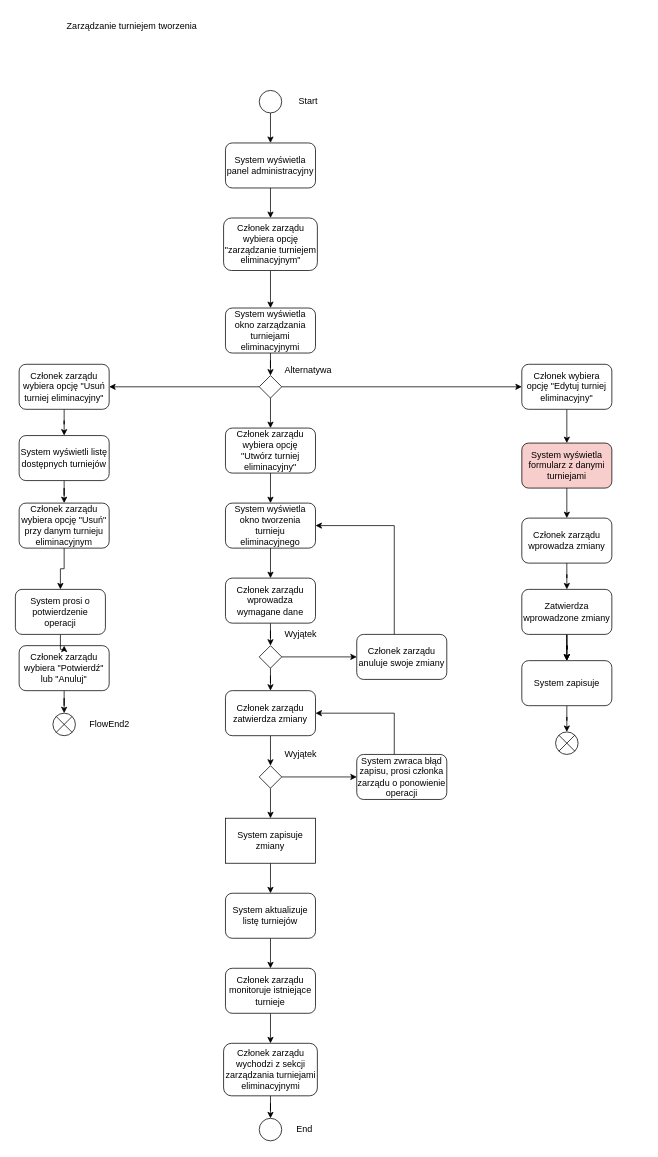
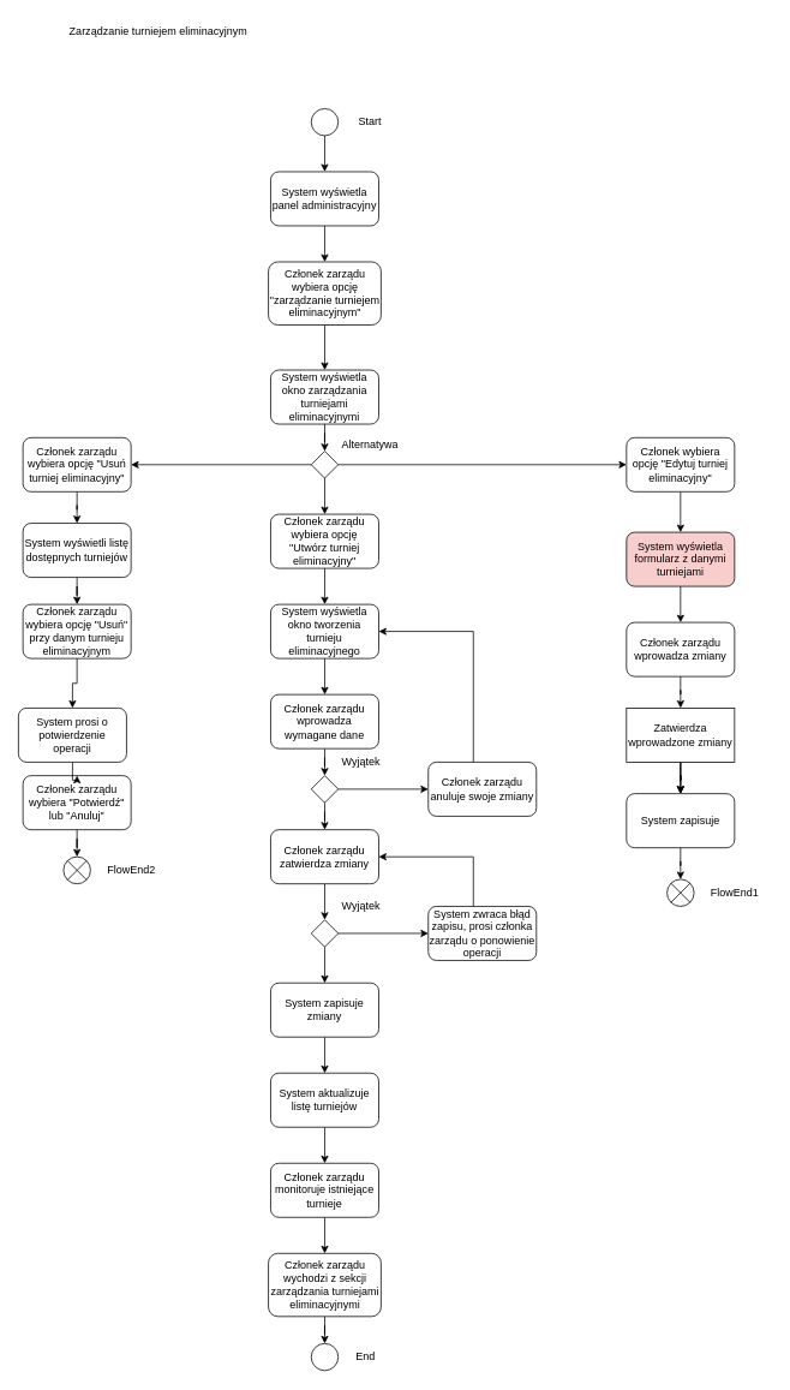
  <mxCell id="0" />
  <mxCell id="1" parent="0" />
- <mxCell id="2" value="Zarządzanie turniejem tworzenia" style="text;html=1;align=center;verticalAlign=middle;resizable=0;points=[];autosize=1;strokeColor=none;fillColor=none;" vertex="1" parent="1"><mxGeometry x="65" y="20" width="220" height="30" as="geometry" /></mxCell>
+ <mxCell id="2" value="Zarządzanie turniejem eliminacyjnym" style="text;html=1;align=center;verticalAlign=middle;resizable=0;points=[];autosize=1;strokeColor=none;fillColor=none;" vertex="1" parent="1"><mxGeometry x="65" y="20" width="220" height="30" as="geometry" /></mxCell>
  <mxCell id="3" value="" style="edgeStyle=orthogonalEdgeStyle;rounded=0;orthogonalLoop=1;jettySize=auto;html=1;" edge="1" parent="1" source="4" target="7"><mxGeometry relative="1" as="geometry" /></mxCell>
  <mxCell id="4" value="" style="ellipse;whiteSpace=wrap;html=1;" vertex="1" parent="1"><mxGeometry x="345" y="120" width="30" height="30" as="geometry" /></mxCell>
  <mxCell id="5" value="Start" style="text;html=1;align=center;verticalAlign=middle;resizable=0;points=[];autosize=1;strokeColor=none;fillColor=none;" vertex="1" parent="1"><mxGeometry x="385" y="120" width="50" height="30" as="geometry" /></mxCell>
  <mxCell id="6" value="" style="edgeStyle=orthogonalEdgeStyle;rounded=0;orthogonalLoop=1;jettySize=auto;html=1;" edge="1" parent="1" source="7" target="11"><mxGeometry relative="1" as="geometry" /></mxCell>
  <mxCell id="7" value="System wyświetla panel administracyjny" style="rounded=1;whiteSpace=wrap;html=1;" vertex="1" parent="1"><mxGeometry x="300" y="190" width="120" height="60" as="geometry" /></mxCell>
  <mxCell id="8" value="" style="edgeStyle=orthogonalEdgeStyle;rounded=0;orthogonalLoop=1;jettySize=auto;html=1;" edge="1" parent="1" source="9" target="19"><mxGeometry relative="1" as="geometry" /></mxCell>
  <mxCell id="9" value="System wyświetla okno zarządzania turniejami eliminacyjnymi" style="rounded=1;whiteSpace=wrap;html=1;" vertex="1" parent="1"><mxGeometry x="300" y="410" width="120" height="60" as="geometry" /></mxCell>
  <mxCell id="10" value="" style="edgeStyle=orthogonalEdgeStyle;rounded=0;orthogonalLoop=1;jettySize=auto;html=1;" edge="1" parent="1" source="11" target="9"><mxGeometry relative="1" as="geometry" /></mxCell>
  <mxCell id="11" value="Członek zarządu wybiera opcję &quot;zarządzanie turniejem eliminacyjnym&quot;" style="rounded=1;whiteSpace=wrap;html=1;" vertex="1" parent="1"><mxGeometry x="297.5" y="290" width="125" height="70" as="geometry" /></mxCell>
  <mxCell id="12" value="" style="edgeStyle=orthogonalEdgeStyle;rounded=0;orthogonalLoop=1;jettySize=auto;html=1;" edge="1" parent="1" source="13" target="48"><mxGeometry relative="1" as="geometry" /></mxCell>
  <mxCell id="13" value="Członek wybiera opcję &quot;Edytuj turniej eliminacyjny&quot;" style="rounded=1;whiteSpace=wrap;html=1;" vertex="1" parent="1"><mxGeometry x="695" y="485" width="120" height="60" as="geometry" /></mxCell>
  <mxCell id="14" value="" style="edgeStyle=orthogonalEdgeStyle;rounded=0;orthogonalLoop=1;jettySize=auto;html=1;" edge="1" parent="1" source="15" target="23"><mxGeometry relative="1" as="geometry" /></mxCell>
  <mxCell id="15" value="Członek zarządu wybiera opcję &quot;Utwórz turniej eliminacyjny&quot;" style="rounded=1;whiteSpace=wrap;html=1;" vertex="1" parent="1"><mxGeometry x="300" y="570" width="120" height="60" as="geometry" /></mxCell>
  <mxCell id="16" value="" style="edgeStyle=orthogonalEdgeStyle;rounded=0;orthogonalLoop=1;jettySize=auto;html=1;" edge="1" parent="1" source="19" target="15"><mxGeometry relative="1" as="geometry" /></mxCell>
  <mxCell id="17" style="edgeStyle=orthogonalEdgeStyle;rounded=0;orthogonalLoop=1;jettySize=auto;html=1;entryX=0;entryY=0.5;entryDx=0;entryDy=0;" edge="1" parent="1" source="19" target="13"><mxGeometry relative="1" as="geometry" /></mxCell>
  <mxCell id="18" style="edgeStyle=orthogonalEdgeStyle;rounded=0;orthogonalLoop=1;jettySize=auto;html=1;" edge="1" parent="1" source="19" target="60"><mxGeometry relative="1" as="geometry" /></mxCell>
  <mxCell id="19" value="" style="rhombus;whiteSpace=wrap;html=1;" vertex="1" parent="1"><mxGeometry x="345" y="500" width="30" height="30" as="geometry" /></mxCell>
  <mxCell id="20" value="" style="edgeStyle=orthogonalEdgeStyle;rounded=0;orthogonalLoop=1;jettySize=auto;html=1;" edge="1" parent="1" source="21" target="27"><mxGeometry relative="1" as="geometry" /></mxCell>
  <mxCell id="21" value="Członek zarządu wprowadza wymagane dane" style="rounded=1;whiteSpace=wrap;html=1;" vertex="1" parent="1"><mxGeometry x="300" y="770" width="120" height="60" as="geometry" /></mxCell>
  <mxCell id="22" value="" style="edgeStyle=orthogonalEdgeStyle;rounded=0;orthogonalLoop=1;jettySize=auto;html=1;" edge="1" parent="1" source="23" target="21"><mxGeometry relative="1" as="geometry" /></mxCell>
  <mxCell id="23" value="System wyświetla okno tworzenia turnieju eliminacyjnego" style="rounded=1;whiteSpace=wrap;html=1;" vertex="1" parent="1"><mxGeometry x="300" y="670" width="120" height="60" as="geometry" /></mxCell>
  <mxCell id="24" value="Alternatywa" style="text;html=1;align=center;verticalAlign=middle;resizable=0;points=[];autosize=1;strokeColor=none;fillColor=none;" vertex="1" parent="1"><mxGeometry x="365" y="478" width="90" height="30" as="geometry" /></mxCell>
  <mxCell id="25" value="" style="edgeStyle=orthogonalEdgeStyle;rounded=0;orthogonalLoop=1;jettySize=auto;html=1;" edge="1" parent="1" source="27" target="31"><mxGeometry relative="1" as="geometry" /></mxCell>
  <mxCell id="26" value="" style="edgeStyle=orthogonalEdgeStyle;rounded=0;orthogonalLoop=1;jettySize=auto;html=1;" edge="1" parent="1" source="27" target="52"><mxGeometry relative="1" as="geometry" /></mxCell>
  <mxCell id="27" value="" style="rhombus;whiteSpace=wrap;html=1;" vertex="1" parent="1"><mxGeometry x="345" y="860" width="30" height="30" as="geometry" /></mxCell>
  <mxCell id="28" value="" style="edgeStyle=orthogonalEdgeStyle;rounded=0;orthogonalLoop=1;jettySize=auto;html=1;" edge="1" parent="1" source="29" target="40"><mxGeometry relative="1" as="geometry" /></mxCell>
- <mxCell id="29" value="System zapisuje zmiany" style="whiteSpace=wrap;html=1;rounded=0;" vertex="1" parent="1"><mxGeometry x="300" y="1090" width="120" height="60" as="geometry" /></mxCell>
+ <mxCell id="29" value="System zapisuje zmiany" style="rounded=1;whiteSpace=wrap;html=1;" vertex="1" parent="1"><mxGeometry x="300" y="1090" width="120" height="60" as="geometry" /></mxCell>
  <mxCell id="30" value="" style="edgeStyle=orthogonalEdgeStyle;rounded=0;orthogonalLoop=1;jettySize=auto;html=1;" edge="1" parent="1" source="31" target="34"><mxGeometry relative="1" as="geometry" /></mxCell>
  <mxCell id="31" value="Członek zarządu zatwierdza zmiany" style="rounded=1;whiteSpace=wrap;html=1;" vertex="1" parent="1"><mxGeometry x="300" y="920" width="120" height="60" as="geometry" /></mxCell>
  <mxCell id="32" value="" style="edgeStyle=orthogonalEdgeStyle;rounded=0;orthogonalLoop=1;jettySize=auto;html=1;" edge="1" parent="1" source="34" target="29"><mxGeometry relative="1" as="geometry" /></mxCell>
  <mxCell id="33" value="" style="edgeStyle=orthogonalEdgeStyle;rounded=0;orthogonalLoop=1;jettySize=auto;html=1;" edge="1" parent="1" source="34" target="42"><mxGeometry relative="1" as="geometry" /></mxCell>
  <mxCell id="34" value="" style="rhombus;whiteSpace=wrap;html=1;" vertex="1" parent="1"><mxGeometry x="345" y="1020" width="30" height="30" as="geometry" /></mxCell>
  <mxCell id="35" value="Wyjątek" style="text;html=1;align=center;verticalAlign=middle;resizable=0;points=[];autosize=1;strokeColor=none;fillColor=none;" vertex="1" parent="1"><mxGeometry x="365" y="830" width="70" height="30" as="geometry" /></mxCell>
  <mxCell id="36" value="Wyjątek" style="text;html=1;align=center;verticalAlign=middle;resizable=0;points=[];autosize=1;strokeColor=none;fillColor=none;" vertex="1" parent="1"><mxGeometry x="365" y="990" width="70" height="30" as="geometry" /></mxCell>
  <mxCell id="37" value="" style="edgeStyle=orthogonalEdgeStyle;rounded=0;orthogonalLoop=1;jettySize=auto;html=1;" edge="1" parent="1" source="38" target="44"><mxGeometry relative="1" as="geometry" /></mxCell>
  <mxCell id="38" value="Członek zarządu monitoruje istniejące turnieje" style="rounded=1;whiteSpace=wrap;html=1;" vertex="1" parent="1"><mxGeometry x="300" y="1290" width="120" height="60" as="geometry" /></mxCell>
  <mxCell id="39" value="" style="edgeStyle=orthogonalEdgeStyle;rounded=0;orthogonalLoop=1;jettySize=auto;html=1;" edge="1" parent="1" source="40" target="38"><mxGeometry relative="1" as="geometry" /></mxCell>
  <mxCell id="40" value="System aktualizuje listę turniejów" style="rounded=1;whiteSpace=wrap;html=1;" vertex="1" parent="1"><mxGeometry x="300" y="1190" width="120" height="60" as="geometry" /></mxCell>
  <mxCell id="41" style="edgeStyle=orthogonalEdgeStyle;rounded=0;orthogonalLoop=1;jettySize=auto;html=1;entryX=1;entryY=0.5;entryDx=0;entryDy=0;" edge="1" parent="1" source="42" target="31"><mxGeometry relative="1" as="geometry"><Array as="points"><mxPoint x="525" y="950" /></Array></mxGeometry></mxCell>
  <mxCell id="42" value="System zwraca błąd zapisu, prosi członka zarządu o ponowienie operacji" style="rounded=1;whiteSpace=wrap;html=1;" vertex="1" parent="1"><mxGeometry x="475" y="1005" width="120" height="60" as="geometry" /></mxCell>
  <mxCell id="43" value="" style="edgeStyle=orthogonalEdgeStyle;rounded=0;orthogonalLoop=1;jettySize=auto;html=1;" edge="1" parent="1" source="44" target="45"><mxGeometry relative="1" as="geometry" /></mxCell>
  <mxCell id="44" value="Członek zarządu wychodzi z sekcji zarządzania turniejami eliminacyjnymi" style="rounded=1;whiteSpace=wrap;html=1;" vertex="1" parent="1"><mxGeometry x="297.5" y="1390" width="125" height="70" as="geometry" /></mxCell>
  <mxCell id="45" value="" style="ellipse;whiteSpace=wrap;html=1;aspect=fixed;" vertex="1" parent="1"><mxGeometry x="345" y="1490" width="30" height="30" as="geometry" /></mxCell>
  <mxCell id="46" value="End" style="text;html=1;align=center;verticalAlign=middle;resizable=0;points=[];autosize=1;strokeColor=none;fillColor=none;" vertex="1" parent="1"><mxGeometry x="385" y="1490" width="40" height="30" as="geometry" /></mxCell>
  <mxCell id="47" value="" style="edgeStyle=orthogonalEdgeStyle;rounded=0;orthogonalLoop=1;jettySize=auto;html=1;" edge="1" parent="1" source="48" target="58"><mxGeometry relative="1" as="geometry" /></mxCell>
  <mxCell id="48" value="System wyświetla formularz z danymi turniejami" style="rounded=1;whiteSpace=wrap;html=1;fillColor=#f8cecc;" vertex="1" parent="1"><mxGeometry x="695" y="590" width="120" height="60" as="geometry" /></mxCell>
  <mxCell id="49" value="" style="edgeStyle=orthogonalEdgeStyle;rounded=0;orthogonalLoop=1;jettySize=auto;html=1;" edge="1" parent="1" source="50" target="65"><mxGeometry relative="1" as="geometry" /></mxCell>
  <mxCell id="50" value="System zapisuje" style="rounded=1;whiteSpace=wrap;html=1;" vertex="1" parent="1"><mxGeometry x="695" y="880" width="120" height="60" as="geometry" /></mxCell>
  <mxCell id="51" style="edgeStyle=orthogonalEdgeStyle;rounded=0;orthogonalLoop=1;jettySize=auto;html=1;entryX=1;entryY=0.5;entryDx=0;entryDy=0;" edge="1" parent="1" source="52" target="23"><mxGeometry relative="1" as="geometry"><Array as="points"><mxPoint x="525" y="700" /></Array></mxGeometry></mxCell>
  <mxCell id="52" value="Członek zarządu anuluje swoje zmiany" style="rounded=1;whiteSpace=wrap;html=1;" vertex="1" parent="1"><mxGeometry x="475" y="845" width="120" height="60" as="geometry" /></mxCell>
  <mxCell id="53" value="" style="edgeStyle=orthogonalEdgeStyle;rounded=0;orthogonalLoop=1;jettySize=auto;html=1;" edge="1" parent="1" source="56" target="50"><mxGeometry relative="1" as="geometry" /></mxCell>
  <mxCell id="54" value="" style="edgeStyle=orthogonalEdgeStyle;rounded=0;orthogonalLoop=1;jettySize=auto;html=1;" edge="1" parent="1" source="56" target="50"><mxGeometry relative="1" as="geometry" /></mxCell>
  <mxCell id="55" value="" style="edgeStyle=orthogonalEdgeStyle;rounded=0;orthogonalLoop=1;jettySize=auto;html=1;" edge="1" parent="1" source="56" target="50"><mxGeometry relative="1" as="geometry" /></mxCell>
- <mxCell id="56" value="Zatwierdza wprowadzone zmiany" style="rounded=1;whiteSpace=wrap;html=1;" vertex="1" parent="1"><mxGeometry x="695" y="785" width="120" height="60" as="geometry" /></mxCell>
+ <mxCell id="56" value="Zatwierdza wprowadzone zmiany" style="whiteSpace=wrap;html=1;rounded=0;" vertex="1" parent="1"><mxGeometry x="695" y="785" width="120" height="60" as="geometry" /></mxCell>
  <mxCell id="57" value="" style="edgeStyle=orthogonalEdgeStyle;rounded=0;orthogonalLoop=1;jettySize=auto;html=1;" edge="1" parent="1" source="58" target="56"><mxGeometry relative="1" as="geometry" /></mxCell>
  <mxCell id="58" value="Członek zarządu wprowadza zmiany" style="rounded=1;whiteSpace=wrap;html=1;" vertex="1" parent="1"><mxGeometry x="695" y="690" width="120" height="60" as="geometry" /></mxCell>
  <mxCell id="59" value="" style="edgeStyle=orthogonalEdgeStyle;rounded=0;orthogonalLoop=1;jettySize=auto;html=1;" edge="1" parent="1" source="60" target="64"><mxGeometry relative="1" as="geometry" /></mxCell>
  <mxCell id="60" value="Członek zarządu wybiera opcję &quot;Usuń turniej eliminacyjny&quot;" style="rounded=1;whiteSpace=wrap;html=1;" vertex="1" parent="1"><mxGeometry x="25" y="485" width="120" height="60" as="geometry" /></mxCell>
  <mxCell id="61" value="" style="edgeStyle=orthogonalEdgeStyle;rounded=0;orthogonalLoop=1;jettySize=auto;html=1;" edge="1" parent="1" source="62" target="70"><mxGeometry relative="1" as="geometry" /></mxCell>
  <mxCell id="62" value="Członek zarządu wybiera opcję &quot;Usuń&quot; przy danym turnieju eliminacyjnym" style="rounded=1;whiteSpace=wrap;html=1;" vertex="1" parent="1"><mxGeometry x="25" y="670" width="120" height="60" as="geometry" /></mxCell>
  <mxCell id="63" value="" style="edgeStyle=orthogonalEdgeStyle;rounded=0;orthogonalLoop=1;jettySize=auto;html=1;" edge="1" parent="1" source="64" target="62"><mxGeometry relative="1" as="geometry" /></mxCell>
  <mxCell id="64" value="System wyświetli listę dostępnych turniejów" style="rounded=1;whiteSpace=wrap;html=1;" vertex="1" parent="1"><mxGeometry x="25" y="580" width="120" height="60" as="geometry" /></mxCell>
  <mxCell id="65" value="" style="shape=sumEllipse;perimeter=ellipsePerimeter;whiteSpace=wrap;html=1;backgroundOutline=1;" vertex="1" parent="1"><mxGeometry x="740" y="975" width="30" height="30" as="geometry" /></mxCell>
+ <mxCell id="66" value="FlowEnd1" style="text;html=1;align=center;verticalAlign=middle;resizable=0;points=[];autosize=1;strokeColor=none;fillColor=none;" vertex="1" parent="1"><mxGeometry x="775" y="975" width="80" height="30" as="geometry" /></mxCell>
  <mxCell id="67" value="" style="edgeStyle=orthogonalEdgeStyle;rounded=0;orthogonalLoop=1;jettySize=auto;html=1;" edge="1" parent="1" source="68" target="71"><mxGeometry relative="1" as="geometry" /></mxCell>
  <mxCell id="68" value="Członek zarządu wybiera &quot;Potwierdź&quot; lub &quot;Anuluj&quot;" style="rounded=1;whiteSpace=wrap;html=1;" vertex="1" parent="1"><mxGeometry x="25" y="860" width="120" height="60" as="geometry" /></mxCell>
  <mxCell id="69" value="" style="edgeStyle=orthogonalEdgeStyle;rounded=0;orthogonalLoop=1;jettySize=auto;html=1;" edge="1" parent="1" source="70" target="68"><mxGeometry relative="1" as="geometry" /></mxCell>
  <mxCell id="70" value="System prosi o potwierdzenie operacji" style="rounded=1;whiteSpace=wrap;html=1;" vertex="1" parent="1"><mxGeometry x="20" y="785" width="120" height="60" as="geometry" /></mxCell>
  <mxCell id="71" value="" style="shape=sumEllipse;perimeter=ellipsePerimeter;whiteSpace=wrap;html=1;backgroundOutline=1;" vertex="1" parent="1"><mxGeometry x="70" y="950" width="30" height="30" as="geometry" /></mxCell>
  <mxCell id="72" value="FlowEnd2" style="text;html=1;align=center;verticalAlign=middle;resizable=0;points=[];autosize=1;strokeColor=none;fillColor=none;" vertex="1" parent="1"><mxGeometry x="105" y="950" width="80" height="30" as="geometry" /></mxCell>
